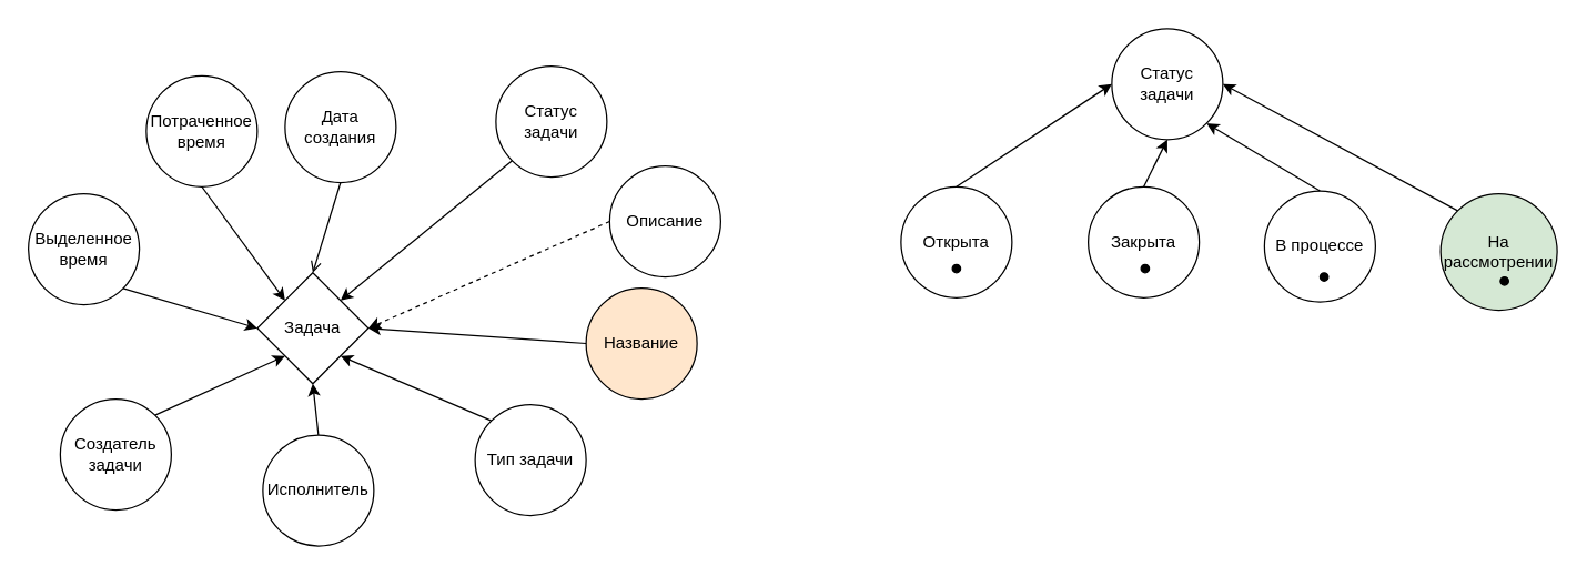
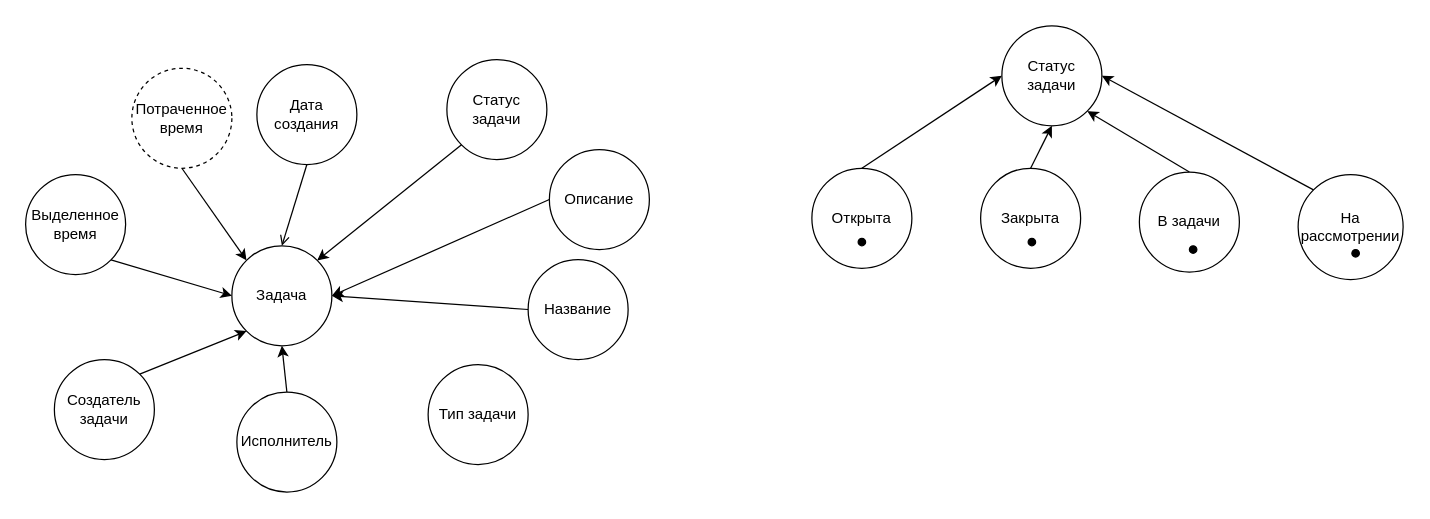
  <mxCell id="0" />
  <mxCell id="1" parent="0" />
- <mxCell id="2" value="Задача" style="rhombus;whiteSpace=wrap;html=1;aspect=fixed;" vertex="1" parent="1"><mxGeometry x="185" y="196" width="80" height="80" as="geometry" /></mxCell>
+ <mxCell id="2" value="Задача" style="ellipse;whiteSpace=wrap;html=1;aspect=fixed;" vertex="1" parent="1"><mxGeometry x="185" y="196" width="80" height="80" as="geometry" /></mxCell>
  <mxCell id="3" value="Создатель задачи" style="ellipse;whiteSpace=wrap;html=1;aspect=fixed;" vertex="1" parent="1"><mxGeometry x="43" y="287" width="80" height="80" as="geometry" /></mxCell>
  <mxCell id="4" value="Исполнитель" style="ellipse;whiteSpace=wrap;html=1;aspect=fixed;" vertex="1" parent="1"><mxGeometry x="189" y="313" width="80" height="80" as="geometry" /></mxCell>
  <mxCell id="5" value="Тип задачи" style="ellipse;whiteSpace=wrap;html=1;aspect=fixed;" vertex="1" parent="1"><mxGeometry x="342" y="291" width="80" height="80" as="geometry" /></mxCell>
- <mxCell id="6" value="Название" style="ellipse;whiteSpace=wrap;html=1;aspect=fixed;fillColor=#ffe6cc;" vertex="1" parent="1"><mxGeometry x="422" y="207" width="80" height="80" as="geometry" /></mxCell>
+ <mxCell id="6" value="Название" style="ellipse;whiteSpace=wrap;html=1;aspect=fixed;" vertex="1" parent="1"><mxGeometry x="422" y="207" width="80" height="80" as="geometry" /></mxCell>
  <mxCell id="7" value="Описание" style="ellipse;whiteSpace=wrap;html=1;aspect=fixed;" vertex="1" parent="1"><mxGeometry x="439" y="119" width="80" height="80" as="geometry" /></mxCell>
  <mxCell id="8" value="Статус&lt;br&gt;задачи" style="ellipse;whiteSpace=wrap;html=1;aspect=fixed;" vertex="1" parent="1"><mxGeometry x="357" y="47" width="80" height="80" as="geometry" /></mxCell>
  <mxCell id="9" value="Дата создания" style="ellipse;whiteSpace=wrap;html=1;aspect=fixed;" vertex="1" parent="1"><mxGeometry x="205" y="51" width="80" height="80" as="geometry" /></mxCell>
- <mxCell id="10" value="Потраченное время" style="ellipse;whiteSpace=wrap;html=1;aspect=fixed;" vertex="1" parent="1"><mxGeometry x="105" y="54" width="80" height="80" as="geometry" /></mxCell>
+ <mxCell id="10" value="Потраченное время" style="ellipse;whiteSpace=wrap;html=1;aspect=fixed;dashed=1;" vertex="1" parent="1"><mxGeometry x="105" y="54" width="80" height="80" as="geometry" /></mxCell>
  <mxCell id="11" value="Выделенное время" style="ellipse;whiteSpace=wrap;html=1;aspect=fixed;" vertex="1" parent="1"><mxGeometry x="20" width="80" height="80" as="geometry" y="139" /></mxCell>
  <mxCell id="12" value="" style="endArrow=classic;html=1;rounded=0;exitX=1;exitY=1;exitDx=0;exitDy=0;entryX=0;entryY=0.5;entryDx=0;entryDy=0;" edge="1" parent="1" source="11" target="2"><mxGeometry width="50" height="50" relative="1" as="geometry"><mxPoint x="-31" y="318" as="sourcePoint" /><mxPoint x="19" y="268" as="targetPoint" /></mxGeometry></mxCell>
  <mxCell id="13" value="" style="endArrow=classic;html=1;rounded=0;exitX=1;exitY=0;exitDx=0;exitDy=0;entryX=0;entryY=1;entryDx=0;entryDy=0;" edge="1" parent="1" source="3" target="2"><mxGeometry width="50" height="50" relative="1" as="geometry"><mxPoint x="96.5" y="254" as="sourcePoint" /><mxPoint x="193.5" y="283" as="targetPoint" /></mxGeometry></mxCell>
  <mxCell id="14" value="" style="endArrow=classic;html=1;rounded=0;exitX=0.5;exitY=0;exitDx=0;exitDy=0;entryX=0.5;entryY=1;entryDx=0;entryDy=0;" edge="1" parent="1" source="4" target="2"><mxGeometry width="50" height="50" relative="1" as="geometry"><mxPoint x="131" y="322" as="sourcePoint" /><mxPoint x="217" y="287" as="targetPoint" /></mxGeometry></mxCell>
- <mxCell id="15" value="" style="endArrow=classic;html=1;rounded=0;exitX=0;exitY=0;exitDx=0;exitDy=0;entryX=1;entryY=1;entryDx=0;entryDy=0;" edge="1" parent="1" source="5" target="2"><mxGeometry width="50" height="50" relative="1" as="geometry"><mxPoint x="305" y="463" as="sourcePoint" /><mxPoint x="355" y="413" as="targetPoint" /></mxGeometry></mxCell>
  <mxCell id="16" value="" style="endArrow=classic;html=1;rounded=0;exitX=0;exitY=0.5;exitDx=0;exitDy=0;entryX=1;entryY=0.5;entryDx=0;entryDy=0;" edge="1" parent="1" source="6" target="2"><mxGeometry width="50" height="50" relative="1" as="geometry"><mxPoint x="352" y="226" as="sourcePoint" /><mxPoint x="402" y="176" as="targetPoint" /></mxGeometry></mxCell>
- <mxCell id="17" value="" style="endArrow=classic;html=1;rounded=0;exitX=0;exitY=0.5;exitDx=0;exitDy=0;entryX=1;entryY=0.5;entryDx=0;entryDy=0;dashed=1;" edge="1" parent="1" source="7" target="2"><mxGeometry width="50" height="50" relative="1" as="geometry"><mxPoint x="320" y="228" as="sourcePoint" /><mxPoint x="370" y="178" as="targetPoint" /></mxGeometry></mxCell>
+ <mxCell id="17" value="" style="endArrow=classic;html=1;rounded=0;exitX=0;exitY=0.5;exitDx=0;exitDy=0;entryX=1;entryY=0.5;entryDx=0;entryDy=0;" edge="1" parent="1" source="7" target="2"><mxGeometry width="50" height="50" relative="1" as="geometry"><mxPoint x="320" y="228" as="sourcePoint" /><mxPoint x="370" y="178" as="targetPoint" /></mxGeometry></mxCell>
  <mxCell id="18" value="" style="endArrow=classic;html=1;rounded=0;exitX=0;exitY=1;exitDx=0;exitDy=0;entryX=1;entryY=0;entryDx=0;entryDy=0;" edge="1" parent="1" source="8" target="2"><mxGeometry width="50" height="50" relative="1" as="geometry"><mxPoint x="266" y="216" as="sourcePoint" /><mxPoint x="316" y="166" as="targetPoint" /></mxGeometry></mxCell>
  <mxCell id="19" value="" style="endArrow=open;html=1;rounded=0;exitX=0.5;exitY=1;exitDx=0;exitDy=0;entryX=0.5;entryY=0;entryDx=0;entryDy=0;" edge="1" parent="1" source="9" target="2"><mxGeometry width="50" height="50" relative="1" as="geometry"><mxPoint x="-46" y="291" as="sourcePoint" /><mxPoint x="4" y="241" as="targetPoint" /></mxGeometry></mxCell>
  <mxCell id="20" value="" style="endArrow=classic;html=1;rounded=0;entryX=0;entryY=0;entryDx=0;entryDy=0;exitX=0.5;exitY=1;exitDx=0;exitDy=0;" edge="1" parent="1" source="10" target="2"><mxGeometry width="50" height="50" relative="1" as="geometry"><mxPoint x="-35" y="297" as="sourcePoint" /><mxPoint x="15" y="247" as="targetPoint" /></mxGeometry></mxCell>
  <mxCell id="21" value="Статус&lt;br&gt;задачи" style="ellipse;whiteSpace=wrap;html=1;aspect=fixed;" vertex="1" parent="1"><mxGeometry x="801" y="20" width="80" height="80" as="geometry" /></mxCell>
  <mxCell id="22" value="" style="endArrow=classic;html=1;rounded=0;exitX=0.5;exitY=0;exitDx=0;exitDy=0;entryX=0;entryY=0.5;entryDx=0;entryDy=0;" edge="1" parent="1" source="23" target="21"><mxGeometry width="50" height="50" relative="1" as="geometry"><mxPoint x="332" y="-14" as="sourcePoint" /><mxPoint x="382" y="-64" as="targetPoint" /></mxGeometry></mxCell>
  <mxCell id="23" value="Открыта" style="ellipse;whiteSpace=wrap;html=1;aspect=fixed;" vertex="1" parent="1"><mxGeometry x="649" y="134" width="80" height="80" as="geometry" /></mxCell>
  <mxCell id="24" value="Закрыта" style="ellipse;whiteSpace=wrap;html=1;aspect=fixed;" vertex="1" parent="1"><mxGeometry x="784" y="134" width="80" height="80" as="geometry" /></mxCell>
- <mxCell id="25" value="В процессе" style="ellipse;whiteSpace=wrap;html=1;aspect=fixed;" vertex="1" parent="1"><mxGeometry x="911" y="137" width="80" height="80" as="geometry" /></mxCell>
- <mxCell id="26" value="На рассмотрении" style="ellipse;whiteSpace=wrap;html=1;aspect=fixed;fillColor=#d5e8d4;" vertex="1" parent="1"><mxGeometry x="1038" width="84" height="84" as="geometry" y="139" /></mxCell>
+ <mxCell id="25" value="В задачи" style="ellipse;whiteSpace=wrap;html=1;aspect=fixed;" vertex="1" parent="1"><mxGeometry x="911" y="137" width="80" height="80" as="geometry" /></mxCell>
+ <mxCell id="26" value="На рассмотрении" style="ellipse;whiteSpace=wrap;html=1;aspect=fixed;" vertex="1" parent="1"><mxGeometry x="1038" width="84" height="84" as="geometry" y="139" /></mxCell>
  <mxCell id="27" value="" style="endArrow=classic;html=1;rounded=0;exitX=0.5;exitY=0;exitDx=0;exitDy=0;entryX=0.5;entryY=1;entryDx=0;entryDy=0;" edge="1" parent="1" source="24" target="21"><mxGeometry width="50" height="50" relative="1" as="geometry"><mxPoint x="799" y="326" as="sourcePoint" /><mxPoint x="849" y="276" as="targetPoint" /></mxGeometry></mxCell>
  <mxCell id="28" value="" style="endArrow=classic;html=1;rounded=0;exitX=0.5;exitY=0;exitDx=0;exitDy=0;entryX=1;entryY=1;entryDx=0;entryDy=0;" edge="1" parent="1" source="25" target="21"><mxGeometry width="50" height="50" relative="1" as="geometry"><mxPoint x="910" y="352" as="sourcePoint" /><mxPoint x="960" y="302" as="targetPoint" /></mxGeometry></mxCell>
  <mxCell id="29" value="" style="endArrow=classic;html=1;rounded=0;exitX=0;exitY=0;exitDx=0;exitDy=0;entryX=1;entryY=0.5;entryDx=0;entryDy=0;" edge="1" parent="1" source="26" target="21"><mxGeometry width="50" height="50" relative="1" as="geometry"><mxPoint x="1022" y="305" as="sourcePoint" /><mxPoint x="1072" y="255" as="targetPoint" /></mxGeometry></mxCell>
  <mxCell id="30" value="" style="ellipse;whiteSpace=wrap;html=1;aspect=fixed;fillColor=#000000;" vertex="1" parent="1"><mxGeometry x="1081" y="199" width="6" height="6" as="geometry" /></mxCell>
  <mxCell id="31" value="" style="ellipse;whiteSpace=wrap;html=1;aspect=fixed;fillColor=#000000;" vertex="1" parent="1"><mxGeometry x="686" y="190" width="6" height="6" as="geometry" /></mxCell>
  <mxCell id="32" value="" style="ellipse;whiteSpace=wrap;html=1;aspect=fixed;fillColor=#000000;" vertex="1" parent="1"><mxGeometry x="951" y="196" width="6" height="6" as="geometry" /></mxCell>
  <mxCell id="33" value="" style="ellipse;whiteSpace=wrap;html=1;aspect=fixed;fillColor=#000000;" vertex="1" parent="1"><mxGeometry x="822" y="190" width="6" height="6" as="geometry" /></mxCell>
